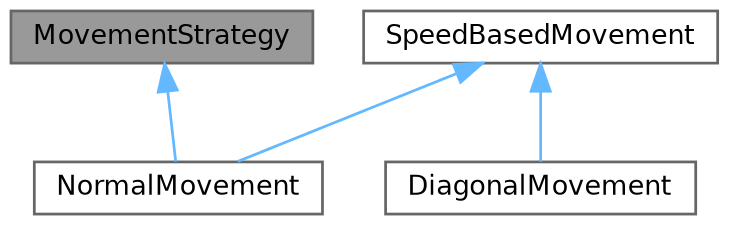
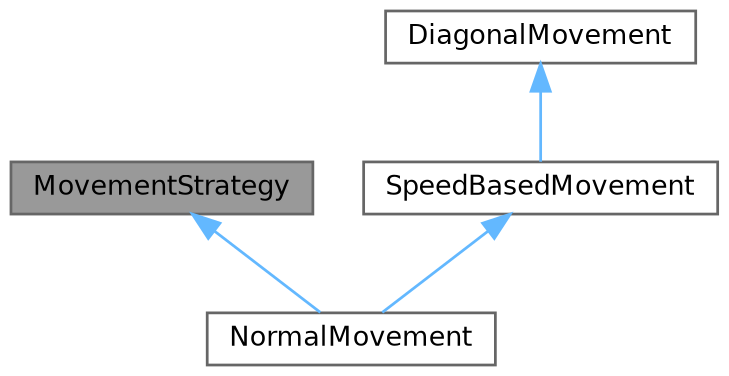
  digraph {
    node [color=gray40 fillcolor=white fontname=Helvetica fontsize=10 shape=box style=filled]
    edge [color=steelblue1 dir=back fontname=Helvetica fontsize=10 labelfontname=Helvetica labelfontsize=10 style=solid]
    n1 [fillcolor=grey60 fontcolor=black height=0.2 label=MovementStrategy width=0.4]
    n2 [height=0.2 label=NormalMovement width=0.4]
    n3 [height=0.2 label=SpeedBasedMovement width=0.4]
    n4 [height=0.2 label=DiagonalMovement width=0.4]
    n1 -> n2
    n3 -> n2
-   n3 -> n4
+   n4 -> n3
  }
